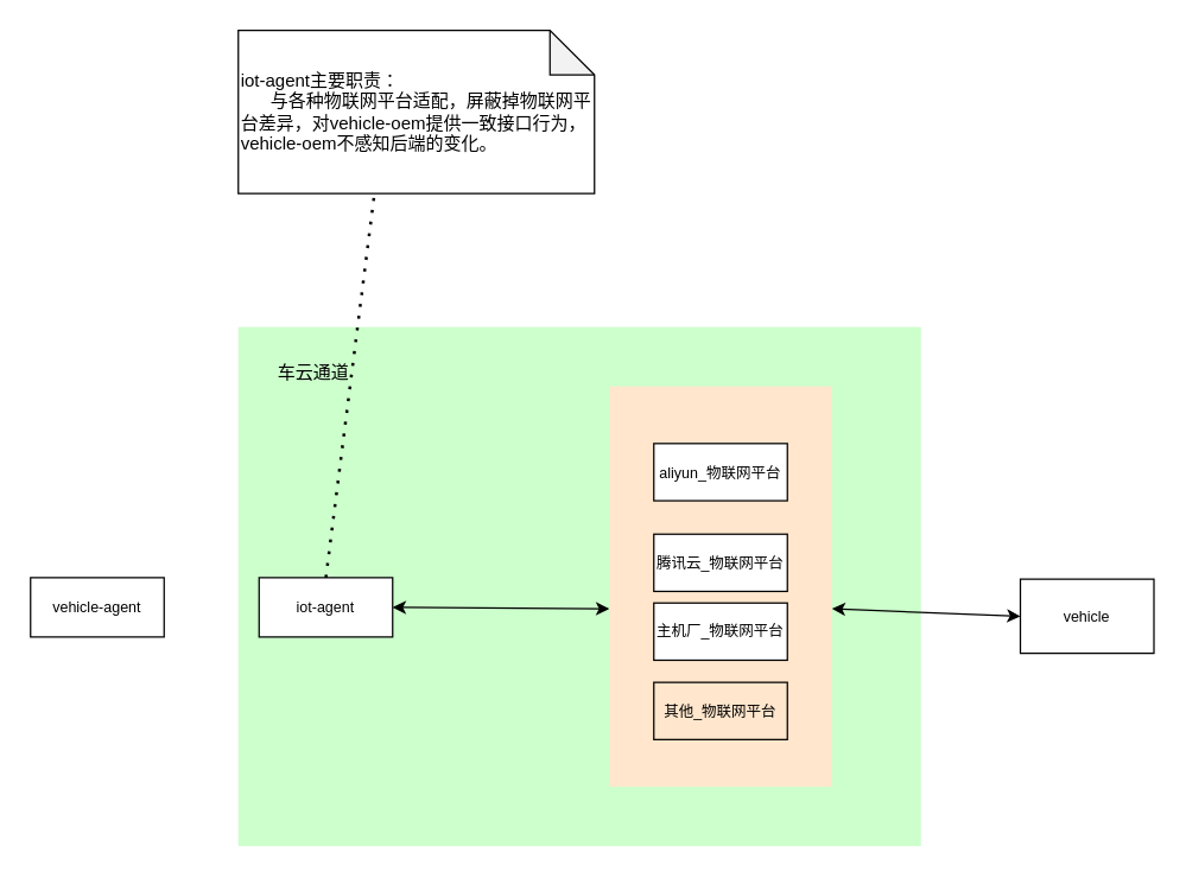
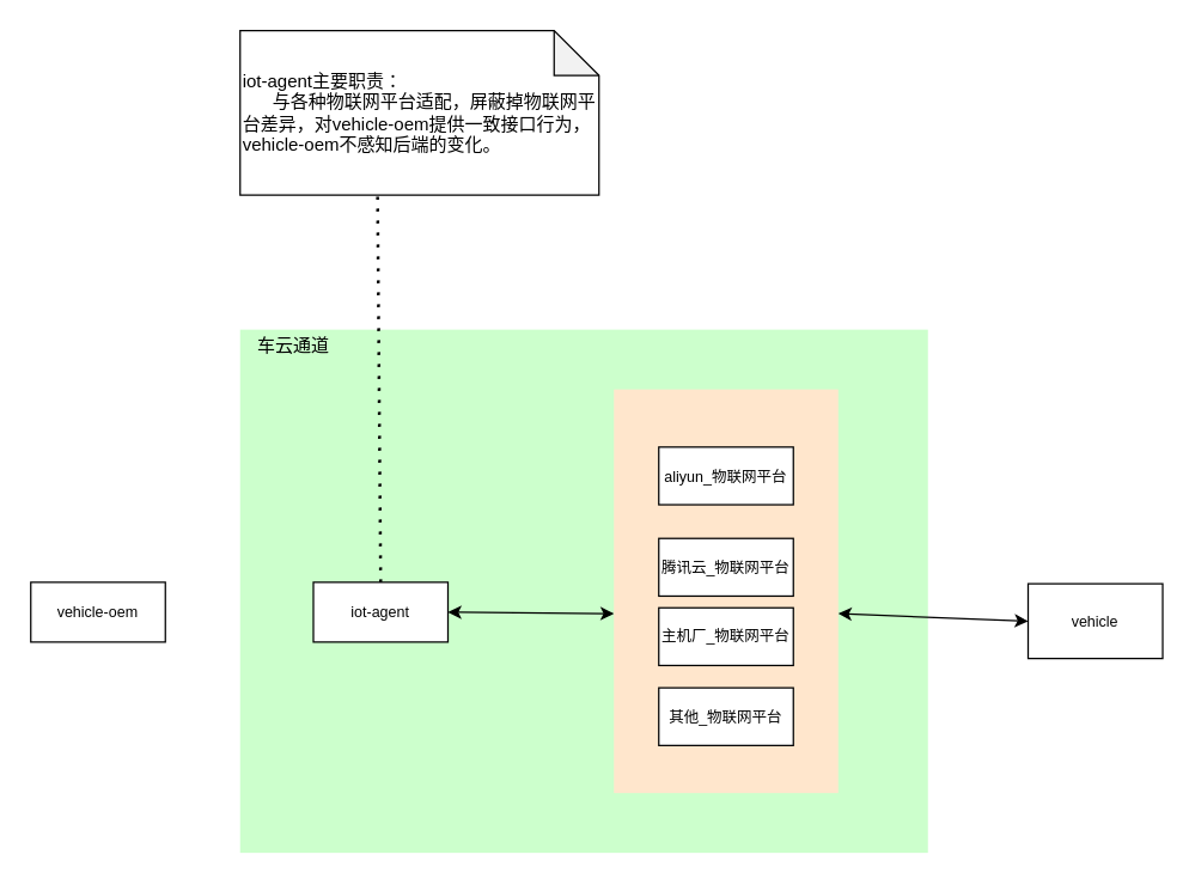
  <mxCell id="0" />
  <mxCell id="1" parent="0" />
  <mxCell id="2" value="" style="group;fillColor=#CCFFCC;" vertex="1" connectable="0" parent="1"><mxGeometry x="160" y="220" width="460" height="350" as="geometry" /></mxCell>
- <mxCell id="3" value="车云通道" style="rounded=0;whiteSpace=wrap;html=1;strokeColor=none;gradientColor=none;fillColor=none;" vertex="1" parent="2"><mxGeometry x="15" y="20" width="72.157" height="22.34" as="geometry" /></mxCell>
+ <mxCell id="3" value="车云通道" style="rounded=0;whiteSpace=wrap;html=1;strokeColor=none;gradientColor=none;fillColor=none;" vertex="1" parent="2"><mxGeometry width="72.157" height="22.34" as="geometry" /></mxCell>
  <mxCell id="4" value="" style="group;fillColor=#ffe6cc;strokeColor=none;labelBackgroundColor=#ABAEFF;" vertex="1" connectable="0" parent="1"><mxGeometry x="410" y="260" width="150" height="270" as="geometry" /></mxCell>
  <mxCell id="5" value="&lt;span style=&quot;font-size: 10px;&quot;&gt;腾讯云_物联网平台&lt;/span&gt;" style="rounded=0;whiteSpace=wrap;html=1;" vertex="1" parent="4"><mxGeometry x="30" y="99.679" width="90" height="38.571" as="geometry" /></mxCell>
  <mxCell id="6" value="&lt;span style=&quot;font-size: 10px;&quot;&gt;aliyun_物联网平台&lt;/span&gt;" style="rounded=0;whiteSpace=wrap;html=1;" vertex="1" parent="4"><mxGeometry x="30" y="38.571" width="90" height="38.571" as="geometry" /></mxCell>
  <mxCell id="7" value="&lt;span style=&quot;font-size: 10px;&quot;&gt;主机厂_物联网平台&lt;/span&gt;" style="rounded=0;whiteSpace=wrap;html=1;" vertex="1" parent="4"><mxGeometry x="30" y="146.089" width="90" height="38.571" as="geometry" /></mxCell>
- <mxCell id="8" value="&lt;span style=&quot;font-size: 10px;&quot;&gt;其他_物联网平台&lt;/span&gt;" style="rounded=0;whiteSpace=wrap;html=1;fillColor=#ffe6cc;" vertex="1" parent="4"><mxGeometry x="30" y="199.607" width="90" height="38.571" as="geometry" /></mxCell>
+ <mxCell id="8" value="&lt;span style=&quot;font-size: 10px;&quot;&gt;其他_物联网平台&lt;/span&gt;" style="rounded=0;whiteSpace=wrap;html=1;" vertex="1" parent="4"><mxGeometry x="30" y="199.607" width="90" height="38.571" as="geometry" /></mxCell>
  <mxCell id="9" value="" style="endArrow=classic;html=1;rounded=0;entryX=0;entryY=0.5;entryDx=0;entryDy=0;startArrow=classic;startFill=1;" parent="1" edge="1" target="12"><mxGeometry width="50" height="50" relative="1" as="geometry"><mxPoint x="560" y="410" as="sourcePoint" /><mxPoint x="746" y="140" as="targetPoint" /></mxGeometry></mxCell>
- <mxCell id="10" value="&lt;font style=&quot;font-size: 10px;&quot;&gt;vehicle-agent&lt;/font&gt;" style="rounded=0;whiteSpace=wrap;html=1;" parent="1" vertex="1"><mxGeometry x="20" y="389" width="90" height="40" as="geometry" /></mxCell>
- <mxCell id="11" value="&lt;span style=&quot;font-size: 10px;&quot;&gt;iot-agent&lt;/span&gt;" style="rounded=0;whiteSpace=wrap;html=1;" vertex="1" parent="1"><mxGeometry x="174" y="389" width="90" height="40" as="geometry" /></mxCell>
+ <mxCell id="10" value="&lt;font style=&quot;font-size: 10px;&quot;&gt;vehicle-oem&lt;/font&gt;" style="rounded=0;whiteSpace=wrap;html=1;" parent="1" vertex="1"><mxGeometry x="20" y="389" width="90" height="40" as="geometry" /></mxCell>
+ <mxCell id="11" value="&lt;span style=&quot;font-size: 10px;&quot;&gt;iot-agent&lt;/span&gt;" style="rounded=0;whiteSpace=wrap;html=1;" vertex="1" parent="1"><mxGeometry x="209" y="389" width="90" height="40" as="geometry" /></mxCell>
  <mxCell id="12" value="&lt;span style=&quot;font-size: 10px;&quot;&gt;vehicle&lt;/span&gt;" style="rounded=0;whiteSpace=wrap;html=1;" vertex="1" parent="1"><mxGeometry x="687" y="390" width="90" height="50" as="geometry" /></mxCell>
  <mxCell id="13" value="" style="endArrow=classic;html=1;rounded=0;startArrow=classic;startFill=1;exitX=1;exitY=0.5;exitDx=0;exitDy=0;" edge="1" parent="1" source="11"><mxGeometry width="50" height="50" relative="1" as="geometry"><mxPoint x="360" y="560" as="sourcePoint" /><mxPoint x="410" y="410" as="targetPoint" /></mxGeometry></mxCell>
  <mxCell id="14" value="iot-agent主要职责：&lt;div&gt;&amp;nbsp; &amp;nbsp; &amp;nbsp; 与各种物联网平台适配，屏蔽掉物联网平台差异，对vehicle-oem提供一致接口行为，vehicle-oem不感知后端的变化。&lt;/div&gt;" style="shape=note;whiteSpace=wrap;html=1;backgroundOutline=1;darkOpacity=0.05;align=left;" vertex="1" parent="1"><mxGeometry x="160" y="20" width="240" height="110" as="geometry" /></mxCell>
  <mxCell id="15" value="" style="endArrow=none;dashed=1;html=1;dashPattern=1 3;strokeWidth=2;rounded=0;entryX=0.383;entryY=0.985;entryDx=0;entryDy=0;entryPerimeter=0;exitX=0.5;exitY=0;exitDx=0;exitDy=0;" edge="1" parent="1" source="11" target="14"><mxGeometry width="50" height="50" relative="1" as="geometry"><mxPoint x="640" y="250" as="sourcePoint" /><mxPoint x="690" y="200" as="targetPoint" /></mxGeometry></mxCell>
